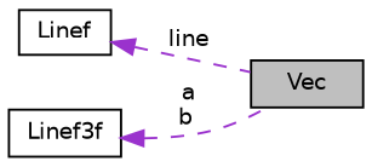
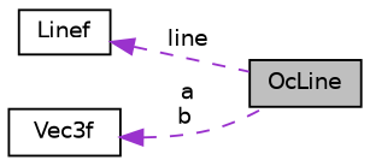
  digraph {
    rankdir=LR
    node [color=black fillcolor=white fontname=Helvetica fontsize=10 shape=record style=filled]
    edge [color=darkorchid3 dir=back fontname=Helvetica fontsize=10 labelfontname=Helvetica labelfontsize=10 style=dashed]
-   n1 [fillcolor=grey75 fontcolor=black height=0.2 label=Vec width=0.4]
+   n1 [fillcolor=grey75 fontcolor=black height=0.2 label=OcLine width=0.4]
    n2 [height=0.2 label=Linef width=0.4]
-   n3 [height=0.2 label=Linef3f width=0.4]
+   n3 [height=0.2 label=Vec3f width=0.4]
    n2 -> n1 [label=" line"]
    n3 -> n1 [label=" a\nb"]
  }
